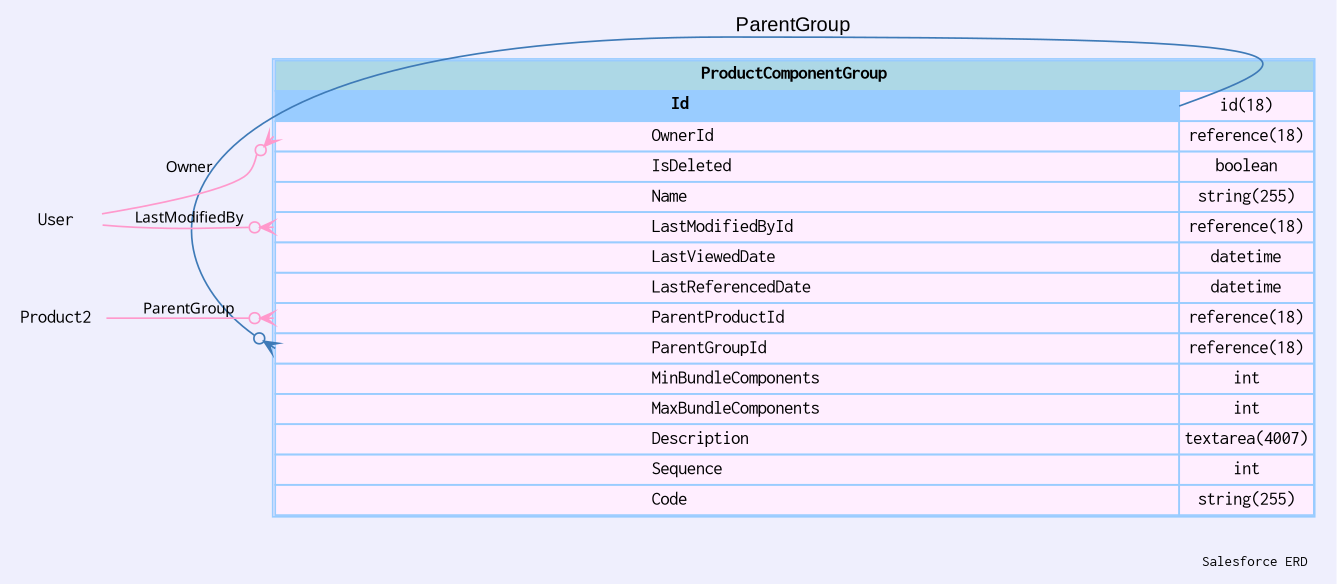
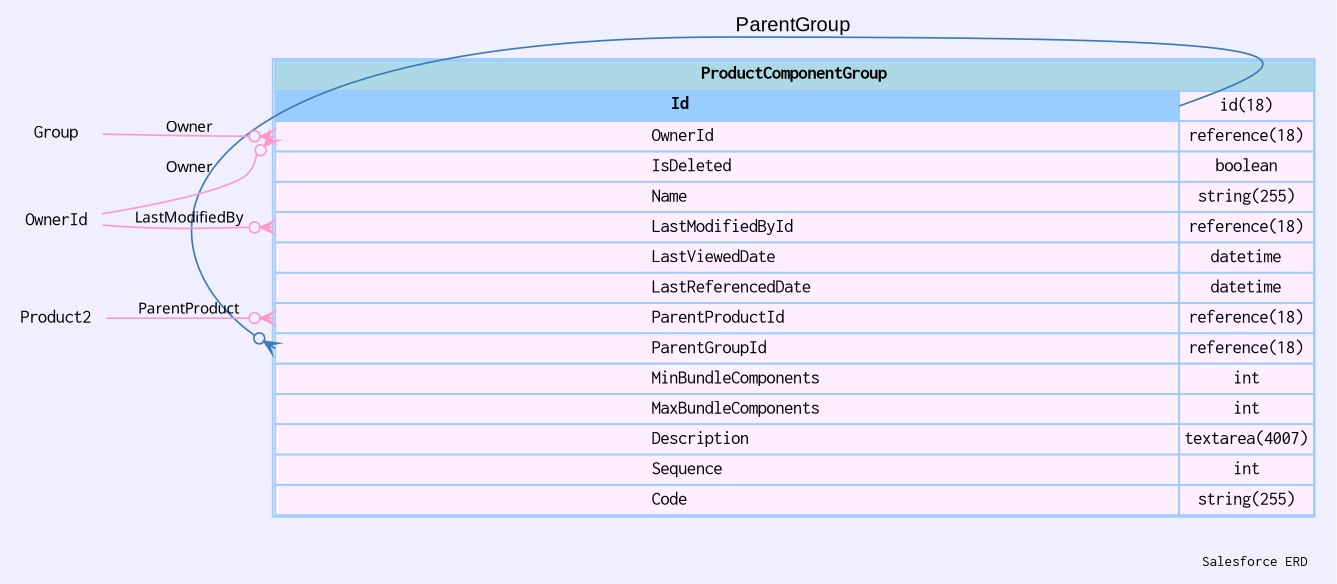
  digraph {
    bgcolor="#efeffd"
    fontname=Courier
    fontsize=9
    label="Salesforce ERD "
    labeljust=r
    nodesep=0.18
    rankdir=RL
    ranksep=0.46
    node [color="#99ccff" fontname=Courier fontsize=11 shape=plaintext]
    edge [arrowhead=none arrowsize=0.8 arrowtail=crowodot color="#ff99cc" dir=back fontname=Monaco fontsize=9 headport="Id:e" tailport="OwnerId:w"]
    n1 [label=<                 <table border="1" cellborder="1" cellspacing="0" bgcolor="#ffeeff" >                      <tr><td colspan="3" bgcolor="lightblue"><b>ProductComponentGroup</b></td></tr>              <tr>                                         <td  bgcolor="#99ccff" port="Id" align="left">                                            <b>Id</b>                                         </td><td>id(18)</td></tr> <tr>                                          <td port="OwnerId" align="left">                                          OwnerId                                        </td><td>reference(18)</td></tr> <tr>                                          <td port="IsDeleted" align="left">                                          IsDeleted                                        </td><td>boolean</td></tr> <tr>                                          <td port="Name" align="left">                                          Name                                        </td><td>string(255)</td></tr> <tr>                                          <td port="LastModifiedById" align="left">                                          LastModifiedById                                        </td><td>reference(18)</td></tr> <tr>                                          <td port="LastViewedDate" align="left">                                          LastViewedDate                                        </td><td>datetime</td></tr> <tr>                                          <td port="LastReferencedDate" align="left">                                          LastReferencedDate                                        </td><td>datetime</td></tr> <tr>                                          <td port="ParentProductId" align="left">                                          ParentProductId                                        </td><td>reference(18)</td></tr> <tr>                                          <td port="ParentGroupId" align="left">                                          ParentGroupId                                        </td><td>reference(18)</td></tr> <tr>                                          <td port="MinBundleComponents" align="left">                                          MinBundleComponents                                        </td><td>int</td></tr> <tr>                                          <td port="MaxBundleComponents" align="left">                                          MaxBundleComponents                                        </td><td>int</td></tr> <tr>                                          <td port="Description" align="left">                                          Description                                        </td><td>textarea(4007)</td></tr> <tr>                                          <td port="Sequence" align="left">                                          Sequence                                        </td><td>int</td></tr> <tr>                                          <td port="Code" align="left">                                          Code                                        </td><td>string(255)</td></tr>                             </table>                 > margin=0 shape=none]
-   User
+   Group
+   User [label=OwnerId]
    Product2
    n1 -> n1 [color="#3e7ab7" fontname=Arial fontsize=12 label=ParentGroup tailport="ParentGroupId:w"]
+   n1 -> Group [label=Owner]
    n1 -> User [label=Owner]
    n1 -> User [label=LastModifiedBy tailport="LastModifiedById:w"]
-   n1 -> Product2 [label=ParentGroup tailport="ParentProductId:w"]
+   n1 -> Product2 [label=ParentProduct tailport="ParentProductId:w"]
  }
